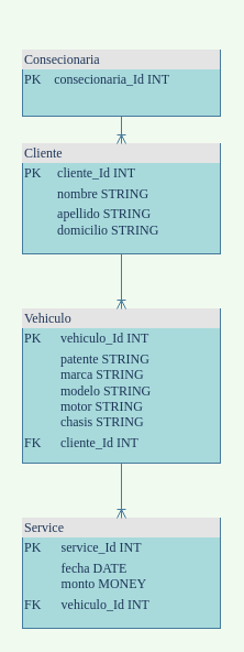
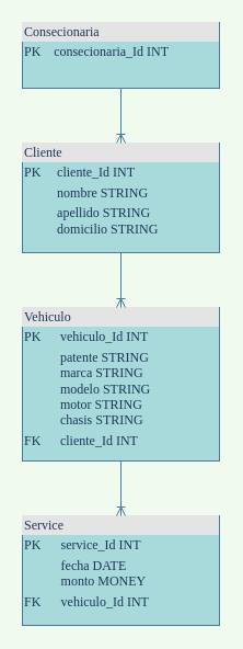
  <mxCell id="0" />
  <mxCell id="1" parent="0" />
  <mxCell id="2" value="&lt;div style=&quot;box-sizing: border-box ; width: 100% ; background: #e4e4e4 ; padding: 2px&quot;&gt;Cliente&lt;/div&gt;&lt;table style=&quot;width: 100% ; font-size: 1em&quot; cellpadding=&quot;2&quot; cellspacing=&quot;0&quot;&gt;&lt;tbody&gt;&lt;tr&gt;&lt;td&gt;PK&lt;/td&gt;&lt;td&gt;cliente_Id INT&lt;/td&gt;&lt;/tr&gt;&lt;tr&gt;&lt;td&gt;&lt;br&gt;&lt;/td&gt;&lt;td&gt;nombre STRING&lt;/td&gt;&lt;/tr&gt;&lt;tr&gt;&lt;td&gt;&lt;br&gt;&lt;/td&gt;&lt;td&gt;apellido STRING&lt;br&gt;domicilio STRING&lt;/td&gt;&lt;/tr&gt;&lt;/tbody&gt;&lt;/table&gt;" style="verticalAlign=top;align=left;overflow=fill;html=1;rounded=0;shadow=0;comic=0;labelBackgroundColor=none;strokeWidth=1;fontFamily=Verdana;fontSize=12;fillColor=#A8DADC;strokeColor=#457B9D;fontColor=#1D3557;" parent="1" vertex="1"><mxGeometry x="20" y="130" width="180" height="100" as="geometry" /></mxCell>
  <mxCell id="3" value="&lt;div style=&quot;box-sizing: border-box ; width: 100% ; background: #e4e4e4 ; padding: 2px&quot;&gt;Vehiculo&lt;/div&gt;&lt;table style=&quot;width: 100% ; font-size: 1em&quot; cellpadding=&quot;2&quot; cellspacing=&quot;0&quot;&gt;&lt;tbody&gt;&lt;tr&gt;&lt;td&gt;PK&lt;/td&gt;&lt;td&gt;vehiculo_Id INT&lt;/td&gt;&lt;/tr&gt;&lt;tr&gt;&lt;td&gt;&lt;/td&gt;&lt;td&gt;patente STRING&lt;br&gt;marca STRING&lt;br&gt;modelo STRING&lt;br&gt;motor STRING&lt;br&gt;chasis STRING&lt;/td&gt;&lt;/tr&gt;&lt;tr&gt;&lt;td&gt;FK&lt;/td&gt;&lt;td&gt;cliente_Id INT&lt;/td&gt;&lt;/tr&gt;&lt;/tbody&gt;&lt;/table&gt;" style="verticalAlign=top;align=left;overflow=fill;html=1;rounded=0;shadow=0;comic=0;labelBackgroundColor=none;strokeWidth=1;fontFamily=Verdana;fontSize=12;fillColor=#A8DADC;strokeColor=#457B9D;fontColor=#1D3557;" parent="1" vertex="1"><mxGeometry x="20" y="280" width="180" height="140" as="geometry" /></mxCell>
  <mxCell id="4" value="" style="edgeStyle=orthogonalEdgeStyle;html=1;endArrow=ERoneToMany;startArrow=none;labelBackgroundColor=none;fontFamily=Verdana;fontSize=12;align=left;exitX=0.5;exitY=1;entryX=0.5;entryY=0;strokeColor=#457B9D;fontColor=#1D3557;startFill=0;" parent="1" source="2" target="3" edge="1"><mxGeometry width="100" height="100" relative="1" as="geometry"><mxPoint x="260" y="400" as="sourcePoint" /><mxPoint x="360" y="300" as="targetPoint" /></mxGeometry></mxCell>
  <mxCell id="5" value="&lt;div style=&quot;box-sizing: border-box ; width: 100% ; background: #e4e4e4 ; padding: 2px&quot;&gt;Service&lt;/div&gt;&lt;table style=&quot;width: 100% ; font-size: 1em&quot; cellpadding=&quot;2&quot; cellspacing=&quot;0&quot;&gt;&lt;tbody&gt;&lt;tr&gt;&lt;td&gt;PK&lt;/td&gt;&lt;td&gt;service_Id INT&lt;/td&gt;&lt;/tr&gt;&lt;tr&gt;&lt;td&gt;&lt;/td&gt;&lt;td&gt;fecha DATE&lt;br&gt;monto MONEY&lt;/td&gt;&lt;/tr&gt;&lt;tr&gt;&lt;td&gt;FK&lt;/td&gt;&lt;td&gt;vehiculo_Id INT&lt;/td&gt;&lt;/tr&gt;&lt;/tbody&gt;&lt;/table&gt;" style="verticalAlign=top;align=left;overflow=fill;html=1;rounded=0;shadow=0;comic=0;labelBackgroundColor=none;strokeWidth=1;fontFamily=Verdana;fontSize=12;fillColor=#A8DADC;strokeColor=#457B9D;fontColor=#1D3557;" vertex="1" parent="1"><mxGeometry x="20" y="470" width="180" height="100" as="geometry" /></mxCell>
  <mxCell id="6" value="" style="edgeStyle=orthogonalEdgeStyle;html=1;endArrow=ERoneToMany;startArrow=none;labelBackgroundColor=none;fontFamily=Verdana;fontSize=12;align=left;entryX=0.5;entryY=0;strokeColor=#457B9D;fontColor=#1D3557;startFill=0;exitX=0.5;exitY=1;exitDx=0;exitDy=0;" edge="1" parent="1" target="5" source="3"><mxGeometry width="100" height="100" relative="1" as="geometry"><mxPoint x="110" y="440" as="sourcePoint" /><mxPoint x="360" y="450" as="targetPoint" /><Array as="points" /></mxGeometry></mxCell>
- <mxCell id="7" value="&lt;div style=&quot;box-sizing: border-box ; width: 100% ; background: #e4e4e4 ; padding: 2px&quot;&gt;Consecionaria&lt;/div&gt;&lt;table style=&quot;width: 100% ; font-size: 1em&quot; cellpadding=&quot;2&quot; cellspacing=&quot;0&quot;&gt;&lt;tbody&gt;&lt;tr&gt;&lt;td&gt;PK&lt;/td&gt;&lt;td&gt;consecionaria_Id INT&lt;/td&gt;&lt;/tr&gt;&lt;tr&gt;&lt;td&gt;&lt;br&gt;&lt;/td&gt;&lt;td&gt;&lt;br&gt;&lt;/td&gt;&lt;/tr&gt;&lt;tr&gt;&lt;td&gt;&lt;br&gt;&lt;/td&gt;&lt;td&gt;&lt;br&gt;&lt;/td&gt;&lt;/tr&gt;&lt;/tbody&gt;&lt;/table&gt;" style="verticalAlign=top;align=left;overflow=fill;html=1;rounded=0;shadow=0;comic=0;labelBackgroundColor=none;strokeWidth=1;fontFamily=Verdana;fontSize=12;fillColor=#A8DADC;strokeColor=#457B9D;fontColor=#1D3557;" vertex="1" parent="1"><mxGeometry x="20" y="45" width="180" height="60" as="geometry" /></mxCell>
+ <mxCell id="7" value="&lt;div style=&quot;box-sizing: border-box ; width: 100% ; background: #e4e4e4 ; padding: 2px&quot;&gt;Consecionaria&lt;/div&gt;&lt;table style=&quot;width: 100% ; font-size: 1em&quot; cellpadding=&quot;2&quot; cellspacing=&quot;0&quot;&gt;&lt;tbody&gt;&lt;tr&gt;&lt;td&gt;PK&lt;/td&gt;&lt;td&gt;consecionaria_Id INT&lt;/td&gt;&lt;/tr&gt;&lt;tr&gt;&lt;td&gt;&lt;br&gt;&lt;/td&gt;&lt;td&gt;&lt;br&gt;&lt;/td&gt;&lt;/tr&gt;&lt;tr&gt;&lt;td&gt;&lt;br&gt;&lt;/td&gt;&lt;td&gt;&lt;br&gt;&lt;/td&gt;&lt;/tr&gt;&lt;/tbody&gt;&lt;/table&gt;" style="verticalAlign=top;align=left;overflow=fill;html=1;rounded=0;shadow=0;comic=0;labelBackgroundColor=none;strokeWidth=1;fontFamily=Verdana;fontSize=12;fillColor=#A8DADC;strokeColor=#457B9D;fontColor=#1D3557;" vertex="1" parent="1"><mxGeometry x="20" y="20" width="180" height="60" as="geometry" /></mxCell>
  <mxCell id="8" value="" style="edgeStyle=orthogonalEdgeStyle;html=1;endArrow=ERoneToMany;startArrow=none;labelBackgroundColor=none;fontFamily=Verdana;fontSize=12;align=left;exitX=0.5;exitY=1;strokeColor=#457B9D;fontColor=#1D3557;startFill=0;entryX=0.5;entryY=0;entryDx=0;entryDy=0;" edge="1" parent="1" source="7" target="2"><mxGeometry width="100" height="100" relative="1" as="geometry"><mxPoint x="260" y="250" as="sourcePoint" /><mxPoint x="50" y="120" as="targetPoint" /></mxGeometry></mxCell>
